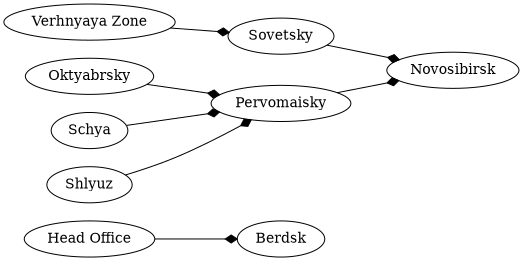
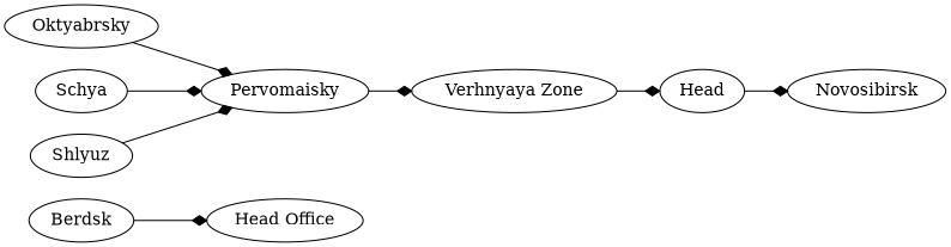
  digraph {
    rankdir=LR
    edge [arrowhead=diamond]
    n1 [label="Head Office"]
    n2 [label=Novosibirsk]
    n3 [label=Berdsk]
-   n4 [label=Sovetsky]
+   n4 [label=Head]
    n5 [label=Pervomaisky]
    n6 [label=Oktyabrsky]
    n7 [label="Verhnyaya Zone"]
    n8 [label=Schya]
    n9 [label=Shlyuz]
-   n1 -> n3
+   n3 -> n1
    n4 -> n2
-   n5 -> n2
+   n5 -> n7
    n6 -> n5
    n7 -> n4
    n8 -> n5
    n9 -> n5
  }
